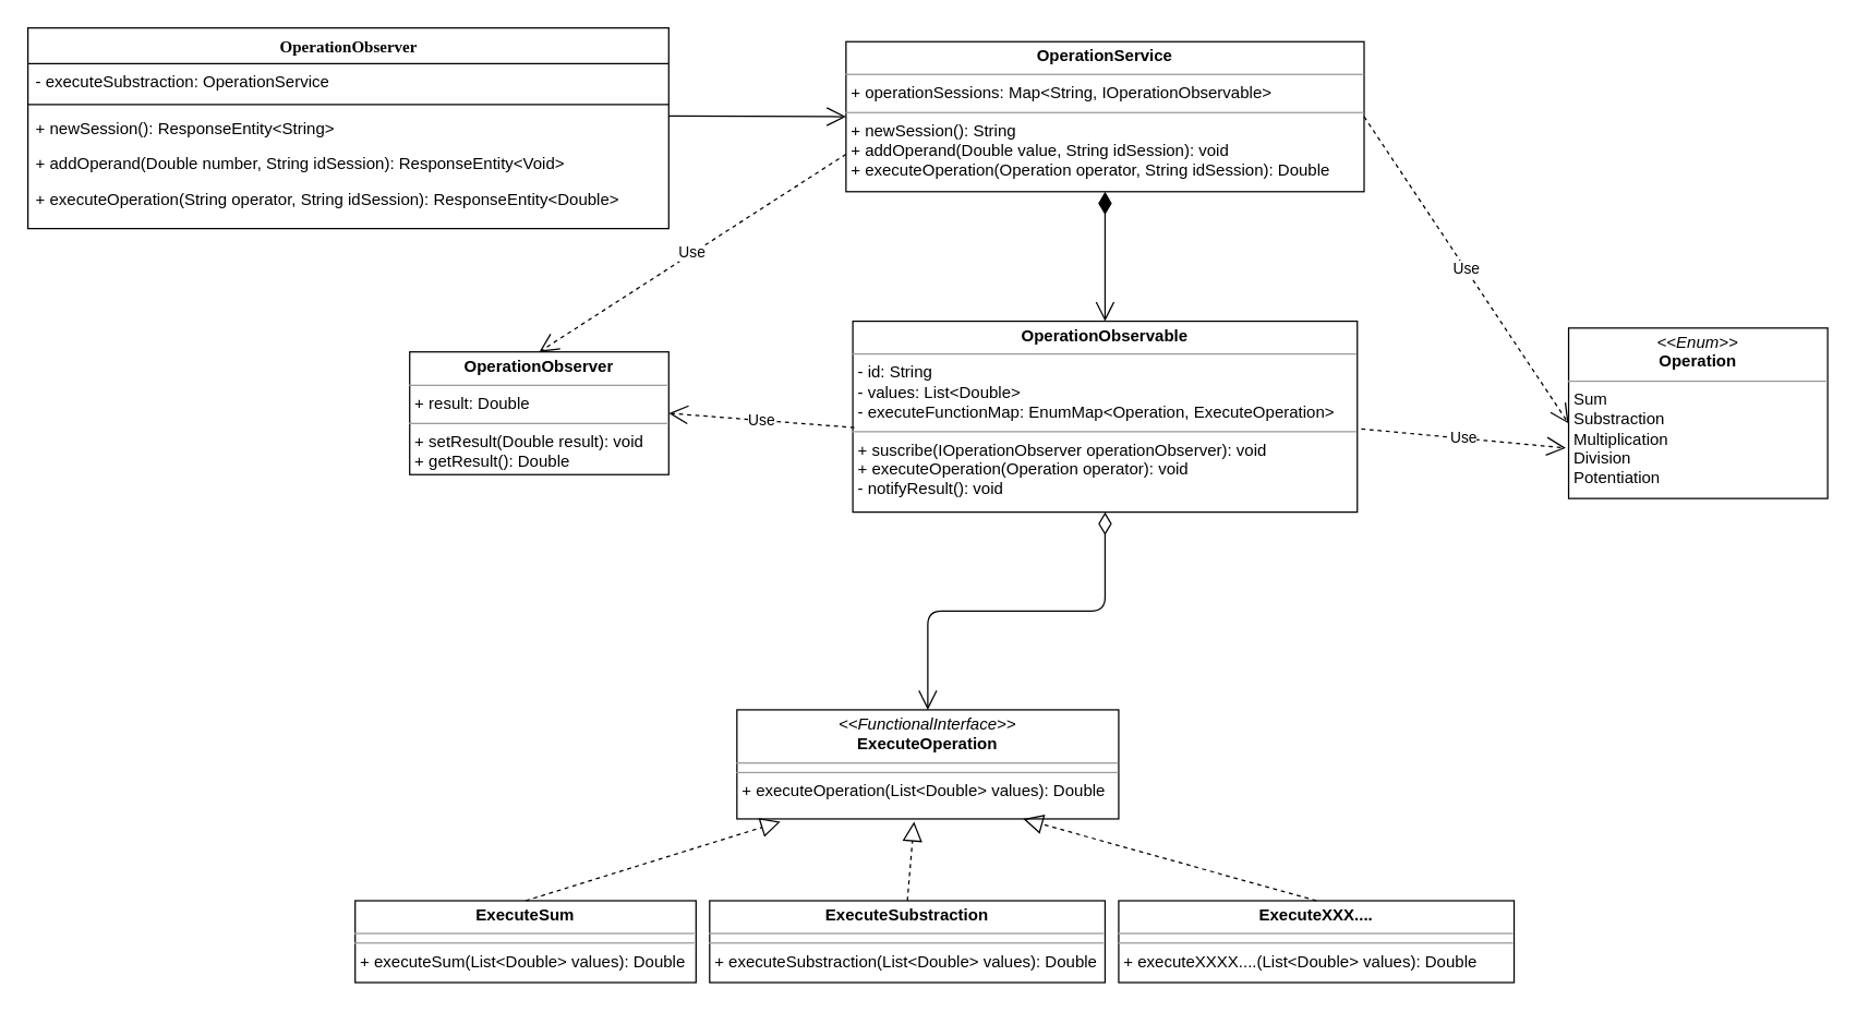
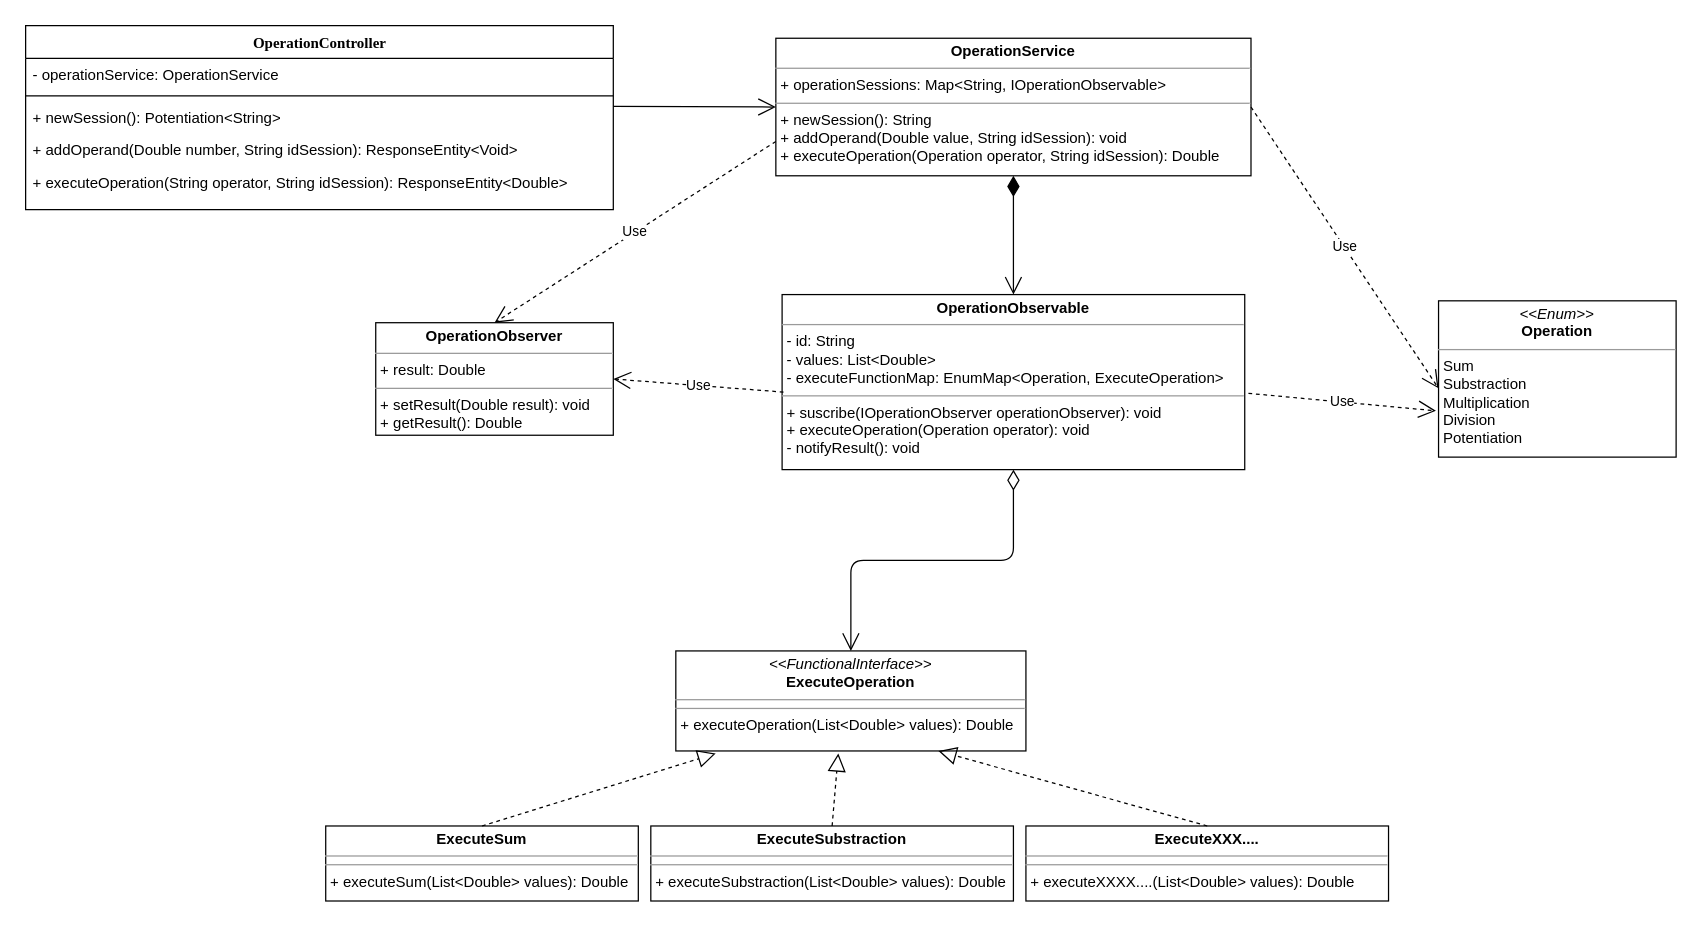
  <mxCell id="0" />
  <mxCell id="1" parent="0" />
- <mxCell id="2" value="&lt;div&gt;OperationObserver&lt;/div&gt;" style="swimlane;html=1;fontStyle=1;align=center;verticalAlign=top;childLayout=stackLayout;horizontal=1;startSize=26;horizontalStack=0;resizeParent=1;resizeLast=0;collapsible=1;marginBottom=0;swimlaneFillColor=#ffffff;rounded=0;shadow=0;comic=0;labelBackgroundColor=none;strokeWidth=1;fillColor=none;fontFamily=Verdana;fontSize=12" parent="1" vertex="1"><mxGeometry x="20" y="20" width="470" height="147" as="geometry"><mxRectangle x="30" y="140" width="170" height="26" as="alternateBounds" /></mxGeometry></mxCell>
- <mxCell id="3" value="- executeSubstraction: OperationService" style="text;html=1;strokeColor=none;fillColor=none;align=left;verticalAlign=top;spacingLeft=4;spacingRight=4;whiteSpace=wrap;overflow=hidden;rotatable=0;points=[[0,0.5],[1,0.5]];portConstraint=eastwest;" parent="2" vertex="1"><mxGeometry y="26" width="470" height="26" as="geometry" /></mxCell>
+ <mxCell id="2" value="&lt;div&gt;OperationController&lt;/div&gt;" style="swimlane;html=1;fontStyle=1;align=center;verticalAlign=top;childLayout=stackLayout;horizontal=1;startSize=26;horizontalStack=0;resizeParent=1;resizeLast=0;collapsible=1;marginBottom=0;swimlaneFillColor=#ffffff;rounded=0;shadow=0;comic=0;labelBackgroundColor=none;strokeWidth=1;fillColor=none;fontFamily=Verdana;fontSize=12" parent="1" vertex="1"><mxGeometry x="20" y="20" width="470" height="147" as="geometry"><mxRectangle x="30" y="140" width="170" height="26" as="alternateBounds" /></mxGeometry></mxCell>
+ <mxCell id="3" value="- operationService: OperationService" style="text;html=1;strokeColor=none;fillColor=none;align=left;verticalAlign=top;spacingLeft=4;spacingRight=4;whiteSpace=wrap;overflow=hidden;rotatable=0;points=[[0,0.5],[1,0.5]];portConstraint=eastwest;" parent="2" vertex="1"><mxGeometry y="26" width="470" height="26" as="geometry" /></mxCell>
  <mxCell id="4" value="" style="line;html=1;strokeWidth=1;fillColor=none;align=left;verticalAlign=middle;spacingTop=-1;spacingLeft=3;spacingRight=3;rotatable=0;labelPosition=right;points=[];portConstraint=eastwest;" parent="2" vertex="1"><mxGeometry y="52" width="470" height="8" as="geometry" /></mxCell>
- <mxCell id="5" value="+ newSession(): ResponseEntity&amp;lt;String&amp;gt;" style="text;html=1;strokeColor=none;fillColor=none;align=left;verticalAlign=top;spacingLeft=4;spacingRight=4;whiteSpace=wrap;overflow=hidden;rotatable=0;points=[[0,0.5],[1,0.5]];portConstraint=eastwest;" parent="2" vertex="1"><mxGeometry y="60" width="470" height="26" as="geometry" /></mxCell>
+ <mxCell id="5" value="+ newSession(): Potentiation&amp;lt;String&amp;gt;" style="text;html=1;strokeColor=none;fillColor=none;align=left;verticalAlign=top;spacingLeft=4;spacingRight=4;whiteSpace=wrap;overflow=hidden;rotatable=0;points=[[0,0.5],[1,0.5]];portConstraint=eastwest;" parent="2" vertex="1"><mxGeometry y="60" width="470" height="26" as="geometry" /></mxCell>
  <mxCell id="6" value="+ addOperand(Double number, String idSession): ResponseEntity&amp;lt;Void&amp;gt;" style="text;html=1;strokeColor=none;fillColor=none;align=left;verticalAlign=top;spacingLeft=4;spacingRight=4;whiteSpace=wrap;overflow=hidden;rotatable=0;points=[[0,0.5],[1,0.5]];portConstraint=eastwest;" parent="2" vertex="1"><mxGeometry y="86" width="470" height="26" as="geometry" /></mxCell>
  <mxCell id="7" value="+ executeOperation(String operator, String idSession): ResponseEntity&amp;lt;Double&amp;gt;" style="text;html=1;strokeColor=none;fillColor=none;align=left;verticalAlign=top;spacingLeft=4;spacingRight=4;whiteSpace=wrap;overflow=hidden;rotatable=0;points=[[0,0.5],[1,0.5]];portConstraint=eastwest;" parent="2" vertex="1"><mxGeometry y="112" width="470" height="26" as="geometry" /></mxCell>
  <mxCell id="8" value="&lt;p style=&quot;margin: 0px ; margin-top: 4px ; text-align: center&quot;&gt;&lt;b&gt;OperationObserver&lt;/b&gt;&lt;/p&gt;&lt;hr size=&quot;1&quot;&gt;&lt;p style=&quot;margin: 0px ; margin-left: 4px&quot;&gt;+ result: Double&lt;br&gt;&lt;/p&gt;&lt;hr size=&quot;1&quot;&gt;&lt;p style=&quot;margin: 0px ; margin-left: 4px&quot;&gt;+ setResult(Double result): void&lt;/p&gt;&lt;p style=&quot;margin: 0px ; margin-left: 4px&quot;&gt;+ getResult(): Double&lt;br&gt;&lt;/p&gt;" style="verticalAlign=top;align=left;overflow=fill;fontSize=12;fontFamily=Helvetica;html=1;" parent="1" vertex="1"><mxGeometry x="300" y="257.5" width="190" height="90" as="geometry" /></mxCell>
  <mxCell id="9" value="&lt;p style=&quot;margin: 0px ; margin-top: 4px ; text-align: center&quot;&gt;&lt;i&gt;&amp;lt;&amp;lt;Enum&amp;gt;&amp;gt;&lt;/i&gt;&lt;br&gt;&lt;b&gt;Operation&lt;/b&gt;&lt;/p&gt;&lt;hr size=&quot;1&quot;&gt;&lt;p style=&quot;margin: 0px ; margin-left: 4px&quot;&gt;Sum&lt;/p&gt;&lt;p style=&quot;margin: 0px ; margin-left: 4px&quot;&gt;Substraction&lt;br&gt;&lt;/p&gt;&lt;p style=&quot;margin: 0px ; margin-left: 4px&quot;&gt;Multiplication&lt;/p&gt;&lt;p style=&quot;margin: 0px ; margin-left: 4px&quot;&gt;Division&lt;/p&gt;&lt;p style=&quot;margin: 0px ; margin-left: 4px&quot;&gt;Potentiation&lt;br&gt;&lt;/p&gt;&lt;p style=&quot;margin: 0px ; margin-left: 4px&quot;&gt;&lt;br&gt;&lt;/p&gt;&lt;hr size=&quot;1&quot;&gt;" style="verticalAlign=top;align=left;overflow=fill;fontSize=12;fontFamily=Helvetica;html=1;" parent="1" vertex="1"><mxGeometry x="1150" y="240" width="190" height="125" as="geometry" /></mxCell>
  <mxCell id="10" value="&lt;p style=&quot;margin: 0px ; margin-top: 4px ; text-align: center&quot;&gt;&lt;b&gt;OperationObservable&lt;/b&gt;&lt;/p&gt;&lt;hr size=&quot;1&quot;&gt;&lt;p style=&quot;margin: 0px ; margin-left: 4px&quot;&gt;- id: String&lt;br&gt;- values: List&amp;lt;Double&amp;gt;&lt;/p&gt;&lt;p style=&quot;margin: 0px ; margin-left: 4px&quot;&gt;- executeFunctionMap: EnumMap&amp;lt;Operation, ExecuteOperation&amp;gt;&lt;br&gt;&lt;/p&gt;&lt;hr size=&quot;1&quot;&gt;&lt;p style=&quot;margin: 0px ; margin-left: 4px&quot;&gt;+ suscribe(IOperationObserver operationObserver): void&lt;br&gt;+ executeOperation(Operation operator): void&lt;/p&gt;&lt;p style=&quot;margin: 0px ; margin-left: 4px&quot;&gt;- notifyResult(): void&lt;br&gt;&lt;/p&gt;" style="verticalAlign=top;align=left;overflow=fill;fontSize=12;fontFamily=Helvetica;html=1;" parent="1" vertex="1"><mxGeometry x="625" y="235" width="370" height="140" as="geometry" /></mxCell>
  <mxCell id="11" value="&lt;p style=&quot;margin: 0px ; margin-top: 4px ; text-align: center&quot;&gt;&lt;b&gt;OperationService&lt;/b&gt;&lt;br&gt;&lt;/p&gt;&lt;hr size=&quot;1&quot;&gt;&lt;p style=&quot;margin: 0px ; margin-left: 4px&quot;&gt;+ operationSessions: Map&amp;lt;String, IOperationObservable&amp;gt;&lt;/p&gt;&lt;hr size=&quot;1&quot;&gt;&lt;p style=&quot;margin: 0px ; margin-left: 4px&quot;&gt;+ newSession(): String&lt;/p&gt;&lt;p style=&quot;margin: 0px ; margin-left: 4px&quot;&gt;+ addOperand(Double value, String idSession): void&lt;/p&gt;&lt;p style=&quot;margin: 0px ; margin-left: 4px&quot;&gt;+ executeOperation(Operation operator, String idSession): Double&lt;br&gt;&lt;/p&gt;" style="verticalAlign=top;align=left;overflow=fill;fontSize=12;fontFamily=Helvetica;html=1;" parent="1" vertex="1"><mxGeometry x="620" y="30" width="380" height="110" as="geometry" /></mxCell>
  <mxCell id="12" value="&lt;p style=&quot;margin: 0px ; margin-top: 4px ; text-align: center&quot;&gt;&lt;i&gt;&amp;lt;&amp;lt;FunctionalInterface&amp;gt;&amp;gt;&lt;/i&gt;&lt;br&gt;&lt;b&gt;ExecuteOperation&lt;/b&gt;&lt;/p&gt;&lt;hr size=&quot;1&quot;&gt;&lt;hr size=&quot;1&quot;&gt;&lt;p style=&quot;margin: 0px ; margin-left: 4px&quot;&gt;+ executeOperation(List&amp;lt;Double&amp;gt; values): Double&lt;br&gt;&lt;/p&gt;" style="verticalAlign=top;align=left;overflow=fill;fontSize=12;fontFamily=Helvetica;html=1;" parent="1" vertex="1"><mxGeometry x="540" y="520" width="280" height="80" as="geometry" /></mxCell>
  <mxCell id="13" value="&lt;p style=&quot;margin: 0px ; margin-top: 4px ; text-align: center&quot;&gt;&lt;b&gt;ExecuteSum&lt;/b&gt;&lt;br&gt;&lt;/p&gt;&lt;hr size=&quot;1&quot;&gt;&lt;hr size=&quot;1&quot;&gt;&lt;p style=&quot;margin: 0px ; margin-left: 4px&quot;&gt;+ executeSum(List&amp;lt;Double&amp;gt; values): Double&lt;/p&gt;" style="verticalAlign=top;align=left;overflow=fill;fontSize=12;fontFamily=Helvetica;html=1;" parent="1" vertex="1"><mxGeometry x="260" y="660" width="250" height="60" as="geometry" /></mxCell>
  <mxCell id="14" value="" style="endArrow=block;dashed=1;endFill=0;endSize=12;html=1;exitX=0.5;exitY=0;exitDx=0;exitDy=0;entryX=0.114;entryY=1.025;entryDx=0;entryDy=0;entryPerimeter=0;" parent="1" source="13" target="12" edge="1"><mxGeometry width="160" relative="1" as="geometry"><mxPoint x="460" y="440" as="sourcePoint" /><mxPoint x="620" y="440" as="targetPoint" /></mxGeometry></mxCell>
  <mxCell id="15" value="&lt;p style=&quot;margin: 0px ; margin-top: 4px ; text-align: center&quot;&gt;&lt;b&gt;ExecuteSubstraction&lt;/b&gt;&lt;br&gt;&lt;/p&gt;&lt;hr size=&quot;1&quot;&gt;&lt;hr size=&quot;1&quot;&gt;&lt;p style=&quot;margin: 0px ; margin-left: 4px&quot;&gt;+ executeSubstraction(List&amp;lt;Double&amp;gt; values): Double&lt;/p&gt;" style="verticalAlign=top;align=left;overflow=fill;fontSize=12;fontFamily=Helvetica;html=1;" parent="1" vertex="1"><mxGeometry x="520" y="660" width="290" height="60" as="geometry" /></mxCell>
  <mxCell id="16" value="" style="endArrow=block;dashed=1;endFill=0;endSize=12;html=1;exitX=0.5;exitY=0;exitDx=0;exitDy=0;entryX=0.464;entryY=1.025;entryDx=0;entryDy=0;entryPerimeter=0;" parent="1" source="15" target="12" edge="1"><mxGeometry width="160" relative="1" as="geometry"><mxPoint x="395" y="670" as="sourcePoint" /><mxPoint x="740" y="540" as="targetPoint" /></mxGeometry></mxCell>
  <mxCell id="17" value="&lt;p style=&quot;margin: 0px ; margin-top: 4px ; text-align: center&quot;&gt;&lt;b&gt;ExecuteXXX....&lt;/b&gt;&lt;br&gt;&lt;/p&gt;&lt;hr size=&quot;1&quot;&gt;&lt;hr size=&quot;1&quot;&gt;&lt;p style=&quot;margin: 0px ; margin-left: 4px&quot;&gt;+ executeXXXX....(List&amp;lt;Double&amp;gt; values): Double&lt;/p&gt;" style="verticalAlign=top;align=left;overflow=fill;fontSize=12;fontFamily=Helvetica;html=1;" parent="1" vertex="1"><mxGeometry x="820" y="660" width="290" height="60" as="geometry" /></mxCell>
  <mxCell id="18" value="" style="endArrow=block;dashed=1;endFill=0;endSize=12;html=1;exitX=0.5;exitY=0;exitDx=0;exitDy=0;entryX=0.75;entryY=1;entryDx=0;entryDy=0;" parent="1" source="17" target="12" edge="1"><mxGeometry width="160" relative="1" as="geometry"><mxPoint x="675" y="670" as="sourcePoint" /><mxPoint x="764.08" y="542" as="targetPoint" /></mxGeometry></mxCell>
  <mxCell id="19" value="" style="endArrow=open;html=1;endSize=12;startArrow=diamondThin;startSize=14;startFill=0;edgeStyle=orthogonalEdgeStyle;align=left;verticalAlign=bottom;exitX=0.5;exitY=1;exitDx=0;exitDy=0;entryX=0.5;entryY=0;entryDx=0;entryDy=0;" parent="1" source="10" target="12" edge="1"><mxGeometry x="-1" y="3" relative="1" as="geometry"><mxPoint x="630" y="460" as="sourcePoint" /><mxPoint x="790" y="460" as="targetPoint" /></mxGeometry></mxCell>
  <mxCell id="20" value="" style="endArrow=open;html=1;endSize=12;startArrow=diamondThin;startSize=14;startFill=1;edgeStyle=orthogonalEdgeStyle;align=left;verticalAlign=bottom;exitX=0.5;exitY=1;exitDx=0;exitDy=0;entryX=0.5;entryY=0;entryDx=0;entryDy=0;" parent="1" source="11" target="10" edge="1"><mxGeometry x="-1" y="3" relative="1" as="geometry"><mxPoint x="740" y="160" as="sourcePoint" /><mxPoint x="900" y="160" as="targetPoint" /></mxGeometry></mxCell>
  <mxCell id="21" value="" style="endArrow=open;endFill=1;endSize=12;html=1;" parent="1" edge="1"><mxGeometry width="160" relative="1" as="geometry"><mxPoint x="490" y="84.5" as="sourcePoint" /><mxPoint x="620" y="85" as="targetPoint" /></mxGeometry></mxCell>
  <mxCell id="22" value="Use" style="endArrow=open;endSize=12;dashed=1;html=1;exitX=0;exitY=0.75;exitDx=0;exitDy=0;entryX=0.5;entryY=0;entryDx=0;entryDy=0;" parent="1" source="11" target="8" edge="1"><mxGeometry width="160" relative="1" as="geometry"><mxPoint x="1080" y="190" as="sourcePoint" /><mxPoint x="1240" y="190" as="targetPoint" /></mxGeometry></mxCell>
  <mxCell id="23" value="Use" style="endArrow=open;endSize=12;dashed=1;html=1;exitX=1;exitY=0.5;exitDx=0;exitDy=0;" parent="1" source="11" edge="1"><mxGeometry width="160" relative="1" as="geometry"><mxPoint x="1010" y="95" as="sourcePoint" /><mxPoint x="1150" y="310" as="targetPoint" /></mxGeometry></mxCell>
  <mxCell id="24" value="Use" style="endArrow=open;endSize=12;dashed=1;html=1;exitX=1.008;exitY=0.564;exitDx=0;exitDy=0;exitPerimeter=0;entryX=-0.011;entryY=0.704;entryDx=0;entryDy=0;entryPerimeter=0;" parent="1" source="10" target="9" edge="1"><mxGeometry width="160" relative="1" as="geometry"><mxPoint x="1010" y="260" as="sourcePoint" /><mxPoint x="1160" y="485" as="targetPoint" /></mxGeometry></mxCell>
  <mxCell id="25" value="Use" style="endArrow=open;endSize=12;dashed=1;html=1;exitX=0.003;exitY=0.557;exitDx=0;exitDy=0;entryX=1;entryY=0.5;entryDx=0;entryDy=0;exitPerimeter=0;" edge="1" parent="1" source="10" target="8"><mxGeometry width="160" relative="1" as="geometry"><mxPoint x="630" y="122.5" as="sourcePoint" /><mxPoint x="405" y="267.5" as="targetPoint" /></mxGeometry></mxCell>
